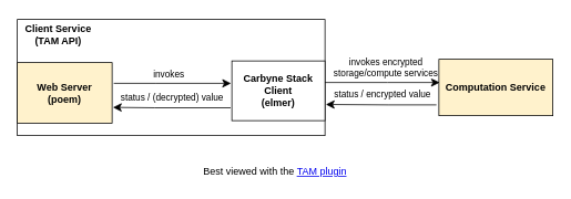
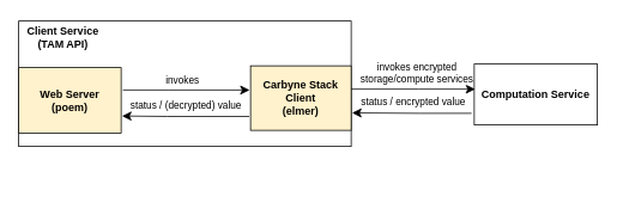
  <mxCell id="0" />
  <mxCell id="1" parent="0" />
- <mxCell id="2" value="Best viewed with the &lt;a href=&quot;https://github.com/ariel-bentu/tam-drawio&quot;&gt;TAM plugin&lt;/a&gt;" style="text;html=1;shape=tamPluginMissing;" parent="1" vertex="1" connectable="0"><mxGeometry x="242" y="193" width="200" height="25" as="geometry" /></mxCell>
  <mxCell id="3" value="" style="rounded=0;whiteSpace=wrap;html=1;fillColor=none;" parent="1" vertex="1" connectable="0"><mxGeometry x="20" y="23" width="370" height="140" as="geometry" /></mxCell>
- <mxCell id="4" value="&lt;b style=&quot;border-color: var(--border-color);&quot;&gt;Carbyne Stack&lt;br&gt;Client&lt;br&gt;(elmer)&lt;br&gt;&lt;/b&gt;" style="rounded=0;whiteSpace=wrap;html=1;" parent="1" vertex="1" connectable="0"><mxGeometry x="278" y="73" width="112" height="72" as="geometry" /></mxCell>
+ <mxCell id="4" value="&lt;b style=&quot;border-color: var(--border-color);&quot;&gt;Carbyne Stack&lt;br&gt;Client&lt;br&gt;(elmer)&lt;br&gt;&lt;/b&gt;" style="rounded=0;whiteSpace=wrap;html=1;fillColor=#fff2cc;" parent="1" vertex="1" connectable="0"><mxGeometry x="278" y="73" width="112" height="72" as="geometry" /></mxCell>
  <mxCell id="5" value="&lt;b&gt;Client Service&lt;br&gt;(TAM API)&lt;br&gt;&lt;/b&gt;" style="text;html=1;align=center;verticalAlign=middle;resizable=0;points=[];autosize=1;strokeColor=none;fillColor=none;" parent="1" vertex="1"><mxGeometry x="20" y="20" width="97" height="41" as="geometry" /></mxCell>
  <mxCell id="6" value="&lt;b style=&quot;border-color: var(--border-color);&quot;&gt;Web Server&lt;br style=&quot;border-color: var(--border-color);&quot;&gt;(poem)&lt;/b&gt;" style="rounded=0;whiteSpace=wrap;html=1;fillColor=#fff2cc;" parent="1" vertex="1" connectable="0"><mxGeometry x="20" y="75" width="114" height="73" as="geometry" /></mxCell>
  <mxCell id="7" value="&lt;b&gt;&lt;br&gt;&lt;/b&gt;" style="text;html=1;align=center;verticalAlign=middle;resizable=0;points=[];autosize=1;strokeColor=none;fillColor=none;" parent="1" vertex="1"><mxGeometry x="229" y="87" width="18" height="26" as="geometry" /></mxCell>
- <mxCell id="8" value="&lt;b style=&quot;border-color: var(--border-color);&quot;&gt;Computation Service&lt;/b&gt;" style="rounded=0;whiteSpace=wrap;html=1;fillColor=#fff2cc;" parent="1" vertex="1" connectable="0"><mxGeometry x="527" y="71" width="137" height="68" as="geometry" /></mxCell>
+ <mxCell id="8" value="&lt;b style=&quot;border-color: var(--border-color);&quot;&gt;Computation Service&lt;/b&gt;" style="rounded=0;whiteSpace=wrap;html=1;" parent="1" vertex="1" connectable="0"><mxGeometry x="527" y="71" width="137" height="68" as="geometry" /></mxCell>
  <mxCell id="9" value="" style="edgeStyle=segmentEdgeStyle;endArrow=classic;html=1;curved=0;rounded=0;endSize=8;startSize=8;" parent="1" edge="1"><mxGeometry width="50" height="50" relative="1" as="geometry"><mxPoint x="390" y="99" as="sourcePoint" /><mxPoint x="528" y="99" as="targetPoint" /><Array as="points"><mxPoint x="465" y="99" /></Array></mxGeometry></mxCell>
  <mxCell id="10" value="invokes encrypted&lt;br&gt;storage/compute services" style="edgeLabel;html=1;align=center;verticalAlign=middle;resizable=0;points=[];" parent="9" vertex="1" connectable="0"><mxGeometry x="-0.002" y="-3" relative="1" as="geometry"><mxPoint x="3" y="-22" as="offset" /></mxGeometry></mxCell>
  <mxCell id="11" value="" style="edgeStyle=segmentEdgeStyle;endArrow=classic;html=1;curved=0;rounded=0;endSize=8;startSize=8;" parent="1" edge="1"><mxGeometry width="50" height="50" relative="1" as="geometry"><mxPoint x="136" y="100" as="sourcePoint" /><mxPoint x="277" y="100" as="targetPoint" /><Array as="points"><mxPoint x="186" y="99.5" /></Array></mxGeometry></mxCell>
  <mxCell id="12" value="invokes" style="edgeLabel;html=1;align=center;verticalAlign=middle;resizable=0;points=[];" parent="11" vertex="1" connectable="0"><mxGeometry x="-0.002" y="-3" relative="1" as="geometry"><mxPoint x="-5" y="-15" as="offset" /></mxGeometry></mxCell>
  <mxCell id="13" value="" style="edgeStyle=segmentEdgeStyle;endArrow=classic;html=1;curved=0;rounded=0;endSize=8;startSize=8;" parent="1" edge="1"><mxGeometry width="50" height="50" relative="1" as="geometry"><mxPoint x="524" y="126" as="sourcePoint" /><mxPoint x="391" y="125.5" as="targetPoint" /><Array as="points"><mxPoint x="466" y="125.5" /></Array></mxGeometry></mxCell>
  <mxCell id="14" value="status / encrypted value" style="edgeLabel;html=1;align=center;verticalAlign=middle;resizable=0;points=[];" parent="13" vertex="1" connectable="0"><mxGeometry x="-0.002" y="-3" relative="1" as="geometry"><mxPoint y="-10" as="offset" /></mxGeometry></mxCell>
  <mxCell id="15" value="" style="edgeStyle=segmentEdgeStyle;endArrow=classic;html=1;curved=0;rounded=0;endSize=8;startSize=8;" parent="1" edge="1"><mxGeometry width="50" height="50" relative="1" as="geometry"><mxPoint x="276.5" y="129.5" as="sourcePoint" /><mxPoint x="135" y="129" as="targetPoint" /><Array as="points"><mxPoint x="185.5" y="129" /></Array></mxGeometry></mxCell>
  <mxCell id="16" value="status / (decrypted) value" style="edgeLabel;html=1;align=center;verticalAlign=middle;resizable=0;points=[];" parent="15" vertex="1" connectable="0"><mxGeometry x="-0.002" y="-3" relative="1" as="geometry"><mxPoint y="-10" as="offset" /></mxGeometry></mxCell>
